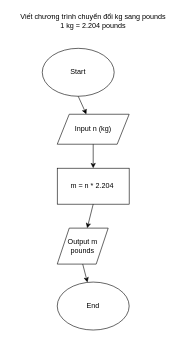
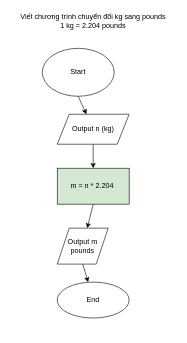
  <mxCell id="0" />
  <mxCell id="1" parent="0" />
  <mxCell id="2" value="Viết chương trình chuyển đổi kg sang pounds&lt;br&gt;1 kg = 2.204 pounds" style="text;html=1;strokeColor=none;fillColor=none;align=center;verticalAlign=middle;whiteSpace=wrap;rounded=0;" vertex="1" parent="1"><mxGeometry x="20" width="270" height="30" as="geometry" y="20" /></mxCell>
  <mxCell id="3" value="Start" style="ellipse;whiteSpace=wrap;html=1;" vertex="1" parent="1"><mxGeometry x="70" y="80" width="120" height="80" as="geometry" /></mxCell>
- <mxCell id="4" value="Input n (kg)" style="shape=parallelogram;perimeter=parallelogramPerimeter;whiteSpace=wrap;html=1;fixedSize=1;" vertex="1" parent="1"><mxGeometry x="95" y="190" width="120" height="50" as="geometry" /></mxCell>
- <mxCell id="5" value="m = n * 2.204&amp;nbsp;" style="rounded=0;whiteSpace=wrap;html=1;" vertex="1" parent="1"><mxGeometry x="95" y="280" width="120" height="60" as="geometry" /></mxCell>
+ <mxCell id="4" value="Output n (kg)" style="shape=parallelogram;perimeter=parallelogramPerimeter;whiteSpace=wrap;html=1;fixedSize=1;" vertex="1" parent="1"><mxGeometry x="95" y="190" width="120" height="50" as="geometry" /></mxCell>
+ <mxCell id="5" value="m = n * 2.204&amp;nbsp;" style="rounded=0;whiteSpace=wrap;html=1;fillColor=#d5e8d4;" vertex="1" parent="1"><mxGeometry x="95" y="280" width="120" height="60" as="geometry" /></mxCell>
  <mxCell id="6" value="Output m pounds" style="shape=parallelogram;perimeter=parallelogramPerimeter;whiteSpace=wrap;html=1;fixedSize=1;" vertex="1" parent="1"><mxGeometry x="95" y="380" width="85" height="60" as="geometry" /></mxCell>
- <mxCell id="7" value="End" style="ellipse;whiteSpace=wrap;html=1;" vertex="1" parent="1"><mxGeometry x="95" y="470" width="120" height="80" as="geometry" /></mxCell>
+ <mxCell id="7" value="End" style="ellipse;whiteSpace=wrap;html=1;" vertex="1" parent="1"><mxGeometry x="95" y="470" width="120" height="60" as="geometry" /></mxCell>
  <mxCell id="8" value="" style="endArrow=classic;html=1;rounded=0;" edge="1" parent="1" target="6"><mxGeometry width="50" height="50" relative="1" as="geometry"><mxPoint x="155" y="340" as="sourcePoint" /><mxPoint x="155" y="240" as="targetPoint" /></mxGeometry></mxCell>
  <mxCell id="9" value="" style="endArrow=classic;html=1;rounded=0;exitX=0.5;exitY=1;exitDx=0;exitDy=0;" edge="1" parent="1" source="6" target="7"><mxGeometry width="50" height="50" relative="1" as="geometry"><mxPoint x="165" y="350" as="sourcePoint" /><mxPoint x="158.75" y="400" as="targetPoint" /></mxGeometry></mxCell>
  <mxCell id="10" value="" style="endArrow=classic;html=1;rounded=0;exitX=0.5;exitY=1;exitDx=0;exitDy=0;" edge="1" parent="1" source="4" target="5"><mxGeometry width="50" height="50" relative="1" as="geometry"><mxPoint x="175" y="360" as="sourcePoint" /><mxPoint x="168.75" y="410" as="targetPoint" /></mxGeometry></mxCell>
  <mxCell id="11" value="" style="endArrow=classic;html=1;rounded=0;exitX=0.5;exitY=1;exitDx=0;exitDy=0;" edge="1" parent="1" source="3" target="4"><mxGeometry width="50" height="50" relative="1" as="geometry"><mxPoint x="165" y="230" as="sourcePoint" /><mxPoint x="165" y="290" as="targetPoint" /></mxGeometry></mxCell>
